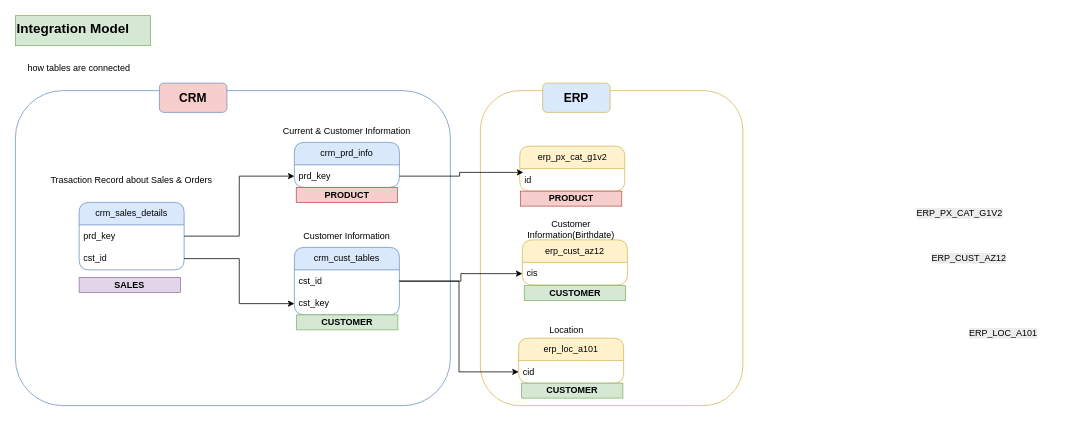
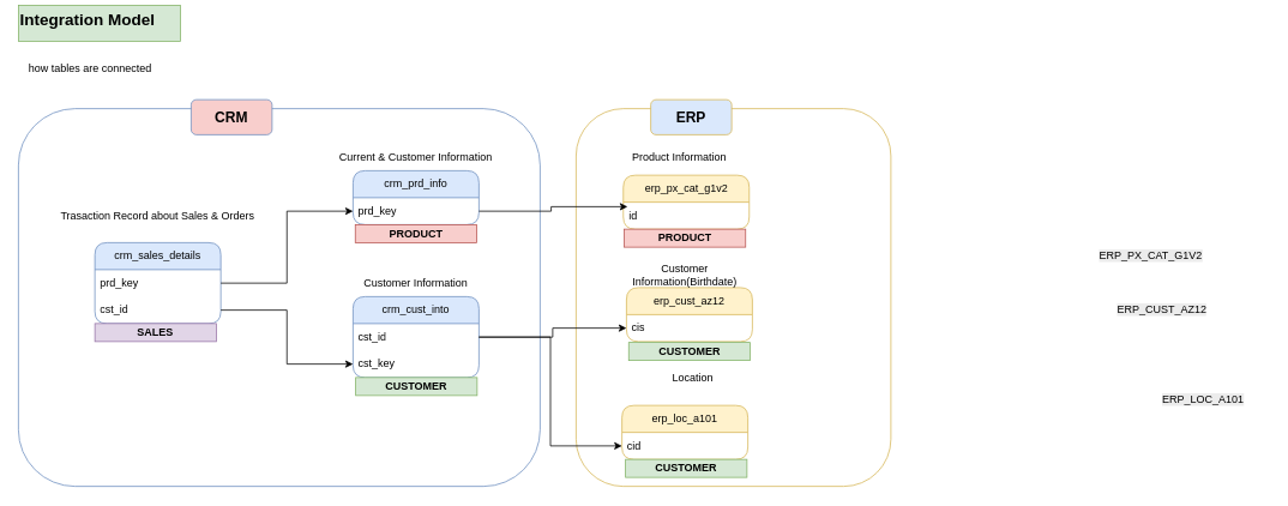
  <mxCell id="0" />
  <mxCell id="1" parent="0" />
- <mxCell id="2" value="&lt;font style=&quot;font-size: 18px;&quot;&gt;&lt;b&gt;Integration Model&lt;/b&gt;&lt;/font&gt;" style="text;html=1;whiteSpace=wrap;overflow=hidden;rounded=0;fillColor=#d5e8d4;strokeColor=#82b366;" parent="1" vertex="1"><mxGeometry x="20" y="20" width="180" height="40" as="geometry" /></mxCell>
- <mxCell id="3" value="how tables are connected" style="text;html=1;align=center;verticalAlign=middle;whiteSpace=wrap;rounded=0;" parent="1" vertex="1"><mxGeometry x="25" y="75" width="160" height="30" as="geometry" /></mxCell>
+ <mxCell id="2" value="&lt;font style=&quot;font-size: 18px;&quot;&gt;&lt;b&gt;Integration Model&lt;/b&gt;&lt;/font&gt;" style="text;html=1;whiteSpace=wrap;overflow=hidden;rounded=0;fillColor=#d5e8d4;strokeColor=#82b366;" parent="1" vertex="1"><mxGeometry x="20" y="5" width="180" height="40" as="geometry" /></mxCell>
+ <mxCell id="3" value="how tables are connected" style="text;html=1;align=center;verticalAlign=middle;whiteSpace=wrap;rounded=0;" parent="1" vertex="1"><mxGeometry x="20" y="60" width="160" height="30" as="geometry" /></mxCell>
  <mxCell id="4" value="" style="rounded=1;whiteSpace=wrap;html=1;fillColor=none;strokeColor=#6c8ebf;" parent="1" vertex="1"><mxGeometry x="20" y="120" width="580" height="420" as="geometry" /></mxCell>
  <mxCell id="5" value="" style="rounded=1;whiteSpace=wrap;html=1;fillColor=none;strokeColor=#d6b656;" parent="1" vertex="1"><mxGeometry x="640" y="120" width="350" height="420" as="geometry" /></mxCell>
  <mxCell id="6" value="&lt;div&gt;Trasaction Record about Sales &amp;amp; Orders&lt;/div&gt;" style="text;html=1;align=center;verticalAlign=middle;whiteSpace=wrap;rounded=0;" vertex="1" parent="1"><mxGeometry x="40" y="224" width="270" height="30" as="geometry" /></mxCell>
- <mxCell id="7" value="crm_cust_tables" style="swimlane;fontStyle=0;childLayout=stackLayout;horizontal=1;startSize=30;horizontalStack=0;resizeParent=1;resizeParentMax=0;resizeLast=0;collapsible=1;marginBottom=0;whiteSpace=wrap;html=1;fillColor=#dae8fc;strokeColor=#6c8ebf;rounded=1;" vertex="1" parent="1"><mxGeometry x="392" y="329" width="140" height="90" as="geometry" /></mxCell>
+ <mxCell id="7" value="crm_cust_into" style="swimlane;fontStyle=0;childLayout=stackLayout;horizontal=1;startSize=30;horizontalStack=0;resizeParent=1;resizeParentMax=0;resizeLast=0;collapsible=1;marginBottom=0;whiteSpace=wrap;html=1;fillColor=#dae8fc;strokeColor=#6c8ebf;rounded=1;" vertex="1" parent="1"><mxGeometry x="392" y="329" width="140" height="90" as="geometry" /></mxCell>
  <mxCell id="8" value="&lt;div&gt;cst_id&lt;/div&gt;" style="text;strokeColor=none;fillColor=none;align=left;verticalAlign=middle;spacingLeft=4;spacingRight=4;overflow=hidden;points=[[0,0.5],[1,0.5]];portConstraint=eastwest;rotatable=0;whiteSpace=wrap;html=1;" vertex="1" parent="7"><mxGeometry y="30" width="140" height="30" as="geometry" /></mxCell>
  <mxCell id="9" value="cst_key" style="text;strokeColor=none;fillColor=none;align=left;verticalAlign=middle;spacingLeft=4;spacingRight=4;overflow=hidden;points=[[0,0.5],[1,0.5]];portConstraint=eastwest;rotatable=0;whiteSpace=wrap;html=1;" vertex="1" parent="7"><mxGeometry y="60" width="140" height="30" as="geometry" /></mxCell>
  <mxCell id="10" value="crm_prd_info" style="swimlane;fontStyle=0;childLayout=stackLayout;horizontal=1;startSize=30;horizontalStack=0;resizeParent=1;resizeParentMax=0;resizeLast=0;collapsible=1;marginBottom=0;whiteSpace=wrap;html=1;fillColor=#dae8fc;strokeColor=#6c8ebf;rounded=1;" vertex="1" parent="1"><mxGeometry x="392" y="189" width="140" height="60" as="geometry" /></mxCell>
  <mxCell id="11" value="&lt;div&gt;prd_key&lt;/div&gt;" style="text;strokeColor=none;fillColor=none;align=left;verticalAlign=middle;spacingLeft=4;spacingRight=4;overflow=hidden;points=[[0,0.5],[1,0.5]];portConstraint=eastwest;rotatable=0;whiteSpace=wrap;html=1;" vertex="1" parent="10"><mxGeometry y="30" width="140" height="30" as="geometry" /></mxCell>
  <mxCell id="12" value="Current &amp;amp; Customer Information" style="text;html=1;align=center;verticalAlign=middle;whiteSpace=wrap;rounded=0;" vertex="1" parent="1"><mxGeometry x="327" y="159" width="270" height="30" as="geometry" /></mxCell>
  <mxCell id="13" value="crm_sales_details" style="swimlane;fontStyle=0;childLayout=stackLayout;horizontal=1;startSize=30;horizontalStack=0;resizeParent=1;resizeParentMax=0;resizeLast=0;collapsible=1;marginBottom=0;whiteSpace=wrap;html=1;fillColor=#dae8fc;strokeColor=#6c8ebf;rounded=1;" vertex="1" parent="1"><mxGeometry x="105" y="269" width="140" height="90" as="geometry" /></mxCell>
  <mxCell id="14" value="&lt;div&gt;prd_key&lt;/div&gt;" style="text;strokeColor=none;fillColor=none;align=left;verticalAlign=middle;spacingLeft=4;spacingRight=4;overflow=hidden;points=[[0,0.5],[1,0.5]];portConstraint=eastwest;rotatable=0;whiteSpace=wrap;html=1;" vertex="1" parent="13"><mxGeometry y="30" width="140" height="30" as="geometry" /></mxCell>
  <mxCell id="15" value="&lt;div&gt;cst_id&lt;/div&gt;" style="text;strokeColor=none;fillColor=none;align=left;verticalAlign=middle;spacingLeft=4;spacingRight=4;overflow=hidden;points=[[0,0.5],[1,0.5]];portConstraint=eastwest;rotatable=0;whiteSpace=wrap;html=1;" vertex="1" parent="13"><mxGeometry y="60" width="140" height="30" as="geometry" /></mxCell>
  <mxCell id="16" value="erp_cust_az12" style="swimlane;fontStyle=0;childLayout=stackLayout;horizontal=1;startSize=30;horizontalStack=0;resizeParent=1;resizeParentMax=0;resizeLast=0;collapsible=1;marginBottom=0;whiteSpace=wrap;html=1;fillColor=#fff2cc;strokeColor=#d6b656;rounded=1;" vertex="1" parent="1"><mxGeometry x="696" y="319" width="140" height="60" as="geometry" /></mxCell>
  <mxCell id="17" value="&lt;div&gt;cis&lt;/div&gt;" style="text;strokeColor=none;fillColor=none;align=left;verticalAlign=middle;spacingLeft=4;spacingRight=4;overflow=hidden;points=[[0,0.5],[1,0.5]];portConstraint=eastwest;rotatable=0;whiteSpace=wrap;html=1;" vertex="1" parent="16"><mxGeometry y="30" width="140" height="30" as="geometry" /></mxCell>
  <mxCell id="18" value="Customer Information(Birthdate)" style="text;html=1;align=center;verticalAlign=middle;whiteSpace=wrap;rounded=0;" vertex="1" parent="1"><mxGeometry x="681" y="290" width="160" height="30" as="geometry" /></mxCell>
  <mxCell id="19" value="erp_loc_a101" style="swimlane;fontStyle=0;childLayout=stackLayout;horizontal=1;startSize=30;horizontalStack=0;resizeParent=1;resizeParentMax=0;resizeLast=0;collapsible=1;marginBottom=0;whiteSpace=wrap;html=1;fillColor=#fff2cc;strokeColor=#d6b656;rounded=1;" vertex="1" parent="1"><mxGeometry x="691" y="450" width="140" height="60" as="geometry" /></mxCell>
  <mxCell id="20" value="&lt;div&gt;cid&lt;/div&gt;" style="text;strokeColor=none;fillColor=none;align=left;verticalAlign=middle;spacingLeft=4;spacingRight=4;overflow=hidden;points=[[0,0.5],[1,0.5]];portConstraint=eastwest;rotatable=0;whiteSpace=wrap;html=1;" vertex="1" parent="19"><mxGeometry y="30" width="140" height="30" as="geometry" /></mxCell>
- <mxCell id="21" value="&lt;div&gt;Location&lt;/div&gt;" style="text;html=1;align=center;verticalAlign=middle;whiteSpace=wrap;rounded=0;" vertex="1" parent="1"><mxGeometry x="675" y="430" width="160" height="20" as="geometry" /></mxCell>
+ <mxCell id="21" value="&lt;div&gt;Location&lt;/div&gt;" style="text;html=1;align=center;verticalAlign=middle;whiteSpace=wrap;rounded=0;" vertex="1" parent="1"><mxGeometry x="690" y="410" width="160" height="20" as="geometry" /></mxCell>
  <mxCell id="22" value="erp_px_cat_g1v2" style="swimlane;fontStyle=0;childLayout=stackLayout;horizontal=1;startSize=30;horizontalStack=0;resizeParent=1;resizeParentMax=0;resizeLast=0;collapsible=1;marginBottom=0;whiteSpace=wrap;html=1;fillColor=#fff2cc;strokeColor=#d6b656;rounded=1;" vertex="1" parent="1"><mxGeometry x="692.5" y="194" width="140" height="60" as="geometry" /></mxCell>
  <mxCell id="23" value="&lt;div&gt;id&lt;/div&gt;" style="text;strokeColor=none;fillColor=none;align=left;verticalAlign=middle;spacingLeft=4;spacingRight=4;overflow=hidden;points=[[0,0.5],[1,0.5]];portConstraint=eastwest;rotatable=0;whiteSpace=wrap;html=1;" vertex="1" parent="22"><mxGeometry y="30" width="140" height="30" as="geometry" /></mxCell>
+ <mxCell id="24" value="Product Information" style="text;html=1;align=center;verticalAlign=middle;whiteSpace=wrap;rounded=0;" vertex="1" parent="1"><mxGeometry x="675" y="159" width="160" height="30" as="geometry" /></mxCell>
  <mxCell id="25" value="&lt;b&gt;&lt;font style=&quot;font-size: 16px;&quot;&gt;CRM&lt;/font&gt;&lt;/b&gt;" style="rounded=1;whiteSpace=wrap;html=1;fillColor=#f8cecc;strokeColor=#6c8ebf;" vertex="1" parent="1"><mxGeometry x="212" y="110" width="90" height="39" as="geometry" /></mxCell>
  <mxCell id="26" value="&lt;b&gt;&lt;font style=&quot;font-size: 16px;&quot;&gt;ERP&lt;/font&gt;&lt;/b&gt;" style="rounded=1;whiteSpace=wrap;html=1;fillColor=#dae8fc;strokeColor=#d6b656;" vertex="1" parent="1"><mxGeometry x="723" y="110" width="90" height="39" as="geometry" /></mxCell>
  <mxCell id="27" style="edgeStyle=orthogonalEdgeStyle;rounded=0;orthogonalLoop=1;jettySize=auto;html=1;" edge="1" parent="1" source="8" target="17"><mxGeometry relative="1" as="geometry" /></mxCell>
  <mxCell id="28" style="edgeStyle=orthogonalEdgeStyle;rounded=0;orthogonalLoop=1;jettySize=auto;html=1;entryX=0;entryY=0.5;entryDx=0;entryDy=0;" edge="1" parent="1" source="8" target="20"><mxGeometry relative="1" as="geometry" /></mxCell>
  <mxCell id="29" style="edgeStyle=orthogonalEdgeStyle;rounded=0;orthogonalLoop=1;jettySize=auto;html=1;entryX=0.034;entryY=0.167;entryDx=0;entryDy=0;entryPerimeter=0;" edge="1" parent="1" source="11" target="23"><mxGeometry relative="1" as="geometry" /></mxCell>
  <mxCell id="30" style="edgeStyle=orthogonalEdgeStyle;rounded=0;orthogonalLoop=1;jettySize=auto;html=1;" edge="1" parent="1" source="15" target="9"><mxGeometry relative="1" as="geometry" /></mxCell>
  <mxCell id="31" style="edgeStyle=orthogonalEdgeStyle;rounded=0;orthogonalLoop=1;jettySize=auto;html=1;entryX=0;entryY=0.5;entryDx=0;entryDy=0;" edge="1" parent="1" source="14" target="11"><mxGeometry relative="1" as="geometry" /></mxCell>
  <mxCell id="32" value="Customer Information" style="text;html=1;align=center;verticalAlign=middle;whiteSpace=wrap;rounded=0;" vertex="1" parent="1"><mxGeometry x="327" y="299" width="270" height="30" as="geometry" /></mxCell>
  <mxCell id="33" value="&lt;b&gt;CUSTOMER&lt;/b&gt;" style="text;html=1;strokeColor=#82b366;fillColor=#d5e8d4;align=center;verticalAlign=middle;whiteSpace=wrap;overflow=hidden;" vertex="1" parent="1"><mxGeometry x="395" y="419" width="135" height="20" as="geometry" /></mxCell>
  <mxCell id="34" value="&lt;b&gt;PRODUCT&lt;/b&gt;" style="text;html=1;strokeColor=#b85450;fillColor=#f8cecc;align=center;verticalAlign=middle;whiteSpace=wrap;overflow=hidden;" vertex="1" parent="1"><mxGeometry x="394.5" y="249" width="135" height="20" as="geometry" /></mxCell>
  <mxCell id="35" value="&lt;b&gt;PRODUCT&lt;/b&gt;" style="text;html=1;strokeColor=#b85450;fillColor=#f8cecc;align=center;verticalAlign=middle;whiteSpace=wrap;overflow=hidden;" vertex="1" parent="1"><mxGeometry x="693.5" y="254" width="135" height="20" as="geometry" /></mxCell>
  <mxCell id="36" value="&lt;b&gt;CUSTOMER&lt;/b&gt;" style="text;html=1;strokeColor=#82b366;fillColor=#d5e8d4;align=center;verticalAlign=middle;whiteSpace=wrap;overflow=hidden;" vertex="1" parent="1"><mxGeometry x="698.5" y="380" width="135" height="20" as="geometry" /></mxCell>
  <mxCell id="37" value="&lt;b&gt;CUSTOMER&lt;/b&gt;" style="text;html=1;strokeColor=#82b366;fillColor=#d5e8d4;align=center;verticalAlign=middle;whiteSpace=wrap;overflow=hidden;" vertex="1" parent="1"><mxGeometry x="695" y="510" width="135" height="20" as="geometry" /></mxCell>
- <mxCell id="38" value="&lt;b&gt;SALES&lt;/b&gt;" style="text;html=1;strokeColor=#9673a6;fillColor=#e1d5e7;align=center;verticalAlign=middle;whiteSpace=wrap;overflow=hidden;" vertex="1" parent="1"><mxGeometry x="105" y="369" width="135" height="20" as="geometry" /></mxCell>
+ <mxCell id="38" value="&lt;b&gt;SALES&lt;/b&gt;" style="text;html=1;strokeColor=#9673a6;fillColor=#e1d5e7;align=center;verticalAlign=middle;whiteSpace=wrap;overflow=hidden;" vertex="1" parent="1"><mxGeometry x="105" y="359" width="135" height="20" as="geometry" /></mxCell>
  <mxCell id="39" value="&lt;span style=&quot;color: rgb(0, 0, 0); font-family: Helvetica; font-size: 12px; font-style: normal; font-variant-ligatures: normal; font-variant-caps: normal; font-weight: 400; letter-spacing: normal; orphans: 2; text-align: center; text-indent: 0px; text-transform: none; widows: 2; word-spacing: 0px; -webkit-text-stroke-width: 0px; white-space: normal; background-color: rgb(236, 236, 236); text-decoration-thickness: initial; text-decoration-style: initial; text-decoration-color: initial; display: inline !important; float: none;&quot;&gt;ERP_PX_CAT_G1V2&lt;/span&gt;" style="text;whiteSpace=wrap;html=1;" vertex="1" parent="1"><mxGeometry x="1220" y="270" width="150" height="40" as="geometry" /></mxCell>
  <mxCell id="40" value="&lt;span style=&quot;color: rgb(0, 0, 0); font-family: Helvetica; font-size: 12px; font-style: normal; font-variant-ligatures: normal; font-variant-caps: normal; font-weight: 400; letter-spacing: normal; orphans: 2; text-align: center; text-indent: 0px; text-transform: none; widows: 2; word-spacing: 0px; -webkit-text-stroke-width: 0px; white-space: normal; background-color: rgb(236, 236, 236); text-decoration-thickness: initial; text-decoration-style: initial; text-decoration-color: initial; display: inline !important; float: none;&quot;&gt;ERP_CUST_AZ12&lt;/span&gt;" style="text;whiteSpace=wrap;html=1;" vertex="1" parent="1"><mxGeometry x="1240" y="330" width="130" height="40" as="geometry" /></mxCell>
  <mxCell id="41" value="&lt;span style=&quot;color: rgb(0, 0, 0); font-family: Helvetica; font-size: 12px; font-style: normal; font-variant-ligatures: normal; font-variant-caps: normal; font-weight: 400; letter-spacing: normal; orphans: 2; text-align: center; text-indent: 0px; text-transform: none; widows: 2; word-spacing: 0px; -webkit-text-stroke-width: 0px; white-space: normal; background-color: rgb(236, 236, 236); text-decoration-thickness: initial; text-decoration-style: initial; text-decoration-color: initial; display: inline !important; float: none;&quot;&gt;ERP_LOC_A101&lt;/span&gt;" style="text;whiteSpace=wrap;html=1;" vertex="1" parent="1"><mxGeometry x="1290" y="430" width="120" height="40" as="geometry" /></mxCell>
